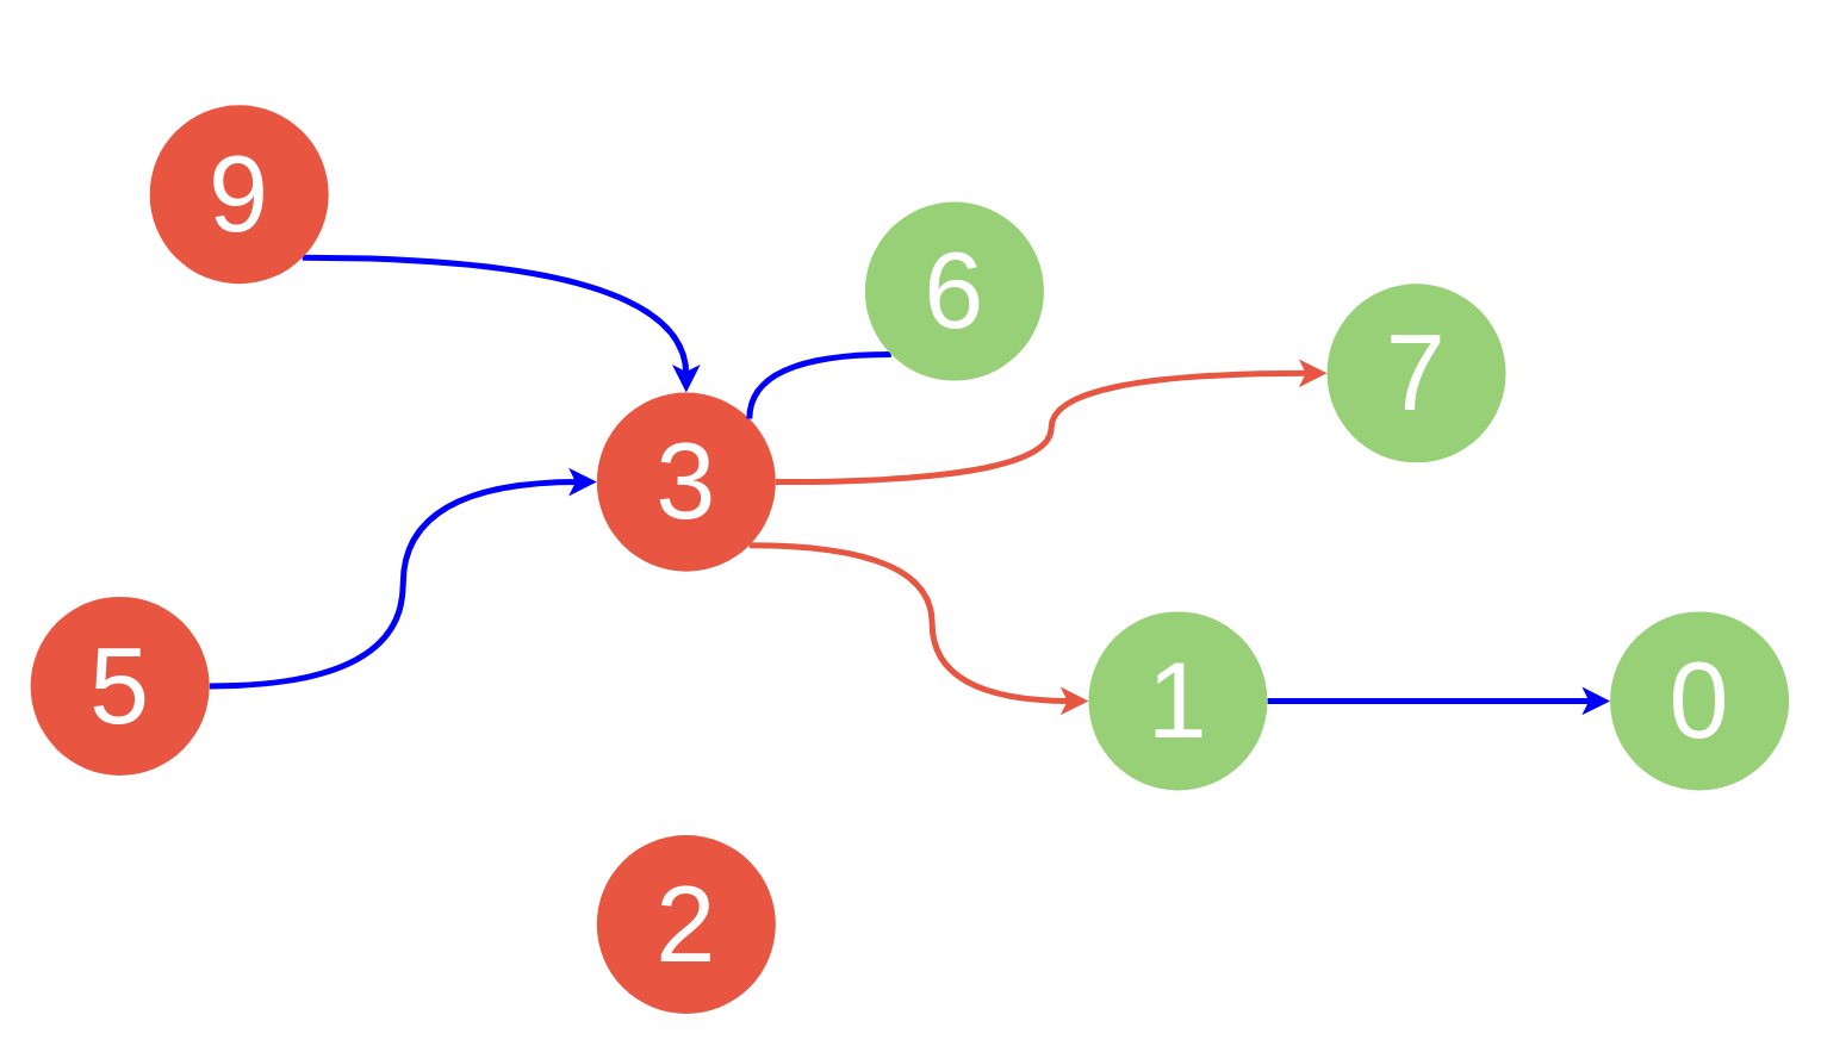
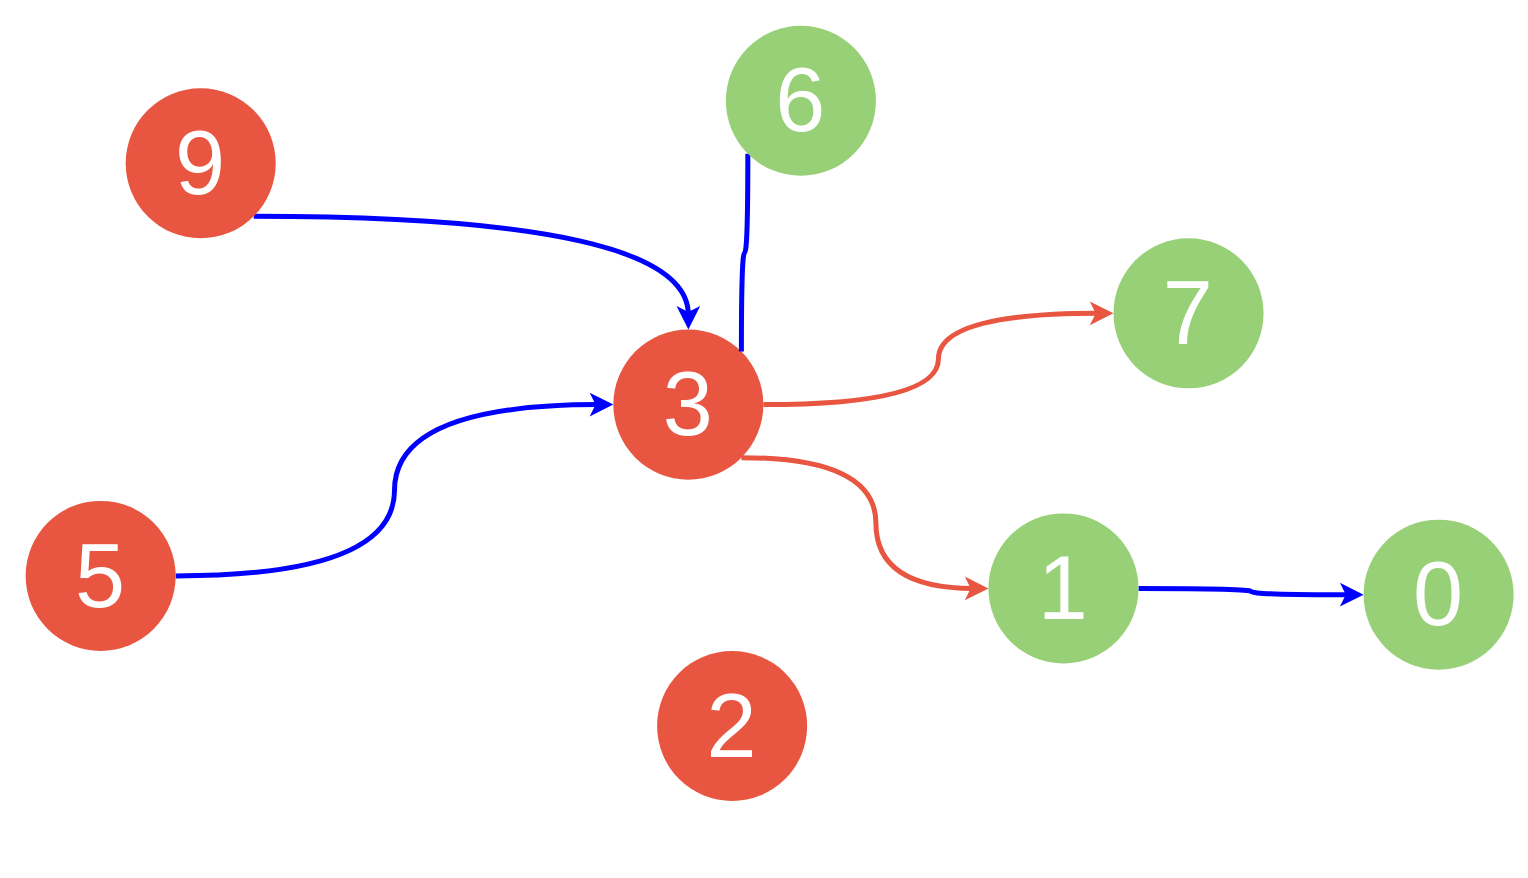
  <mxCell id="0" />
  <mxCell id="1" parent="0" />
  <mxCell id="2" style="edgeStyle=orthogonalEdgeStyle;curved=1;rounded=0;orthogonalLoop=1;jettySize=auto;html=1;entryX=0;entryY=0.5;entryDx=0;entryDy=0;strokeWidth=4;strokeColor=#E85642;" edge="1" parent="1" source="4" target="5"><mxGeometry relative="1" as="geometry" /></mxCell>
  <mxCell id="3" style="edgeStyle=orthogonalEdgeStyle;curved=1;rounded=0;orthogonalLoop=1;jettySize=auto;html=1;exitX=1;exitY=1;exitDx=0;exitDy=0;entryX=0;entryY=0.5;entryDx=0;entryDy=0;strokeWidth=4;strokeColor=#E85642;" edge="1" parent="1" source="4" target="13"><mxGeometry relative="1" as="geometry" /></mxCell>
- <mxCell id="4" value="&lt;font style=&quot;font-size: 72px&quot;&gt;3&lt;/font&gt;" style="ellipse;whiteSpace=wrap;html=1;shadow=0;fontFamily=Helvetica;fontSize=20;fontColor=#FFFFFF;align=center;strokeWidth=3;fillColor=#E85642;strokeColor=none;" parent="1" vertex="1"><mxGeometry x="400" y="263" width="120" height="120" as="geometry" /></mxCell>
+ <mxCell id="4" value="&lt;font style=&quot;font-size: 72px&quot;&gt;3&lt;/font&gt;" style="ellipse;whiteSpace=wrap;html=1;shadow=0;fontFamily=Helvetica;fontSize=20;fontColor=#FFFFFF;align=center;strokeWidth=3;fillColor=#E85642;strokeColor=none;" parent="1" vertex="1"><mxGeometry x="490" y="263" width="120" height="120" as="geometry" /></mxCell>
  <mxCell id="5" value="&lt;font style=&quot;font-size: 72px&quot;&gt;7&lt;/font&gt;" style="ellipse;whiteSpace=wrap;html=1;shadow=0;fontFamily=Helvetica;fontSize=20;fontColor=#FFFFFF;align=center;strokeWidth=3;strokeColor=none;fillColor=#97D077;" parent="1" vertex="1"><mxGeometry x="890" y="190" width="120" height="120" as="geometry" /></mxCell>
  <mxCell id="6" style="edgeStyle=orthogonalEdgeStyle;curved=1;rounded=0;orthogonalLoop=1;jettySize=auto;html=1;exitX=0;exitY=1;exitDx=0;exitDy=0;entryX=1;entryY=0;entryDx=0;entryDy=0;strokeWidth=4;strokeColor=#0000FF;endArrow=none;" edge="1" parent="1" source="7" target="4"><mxGeometry relative="1" as="geometry" /></mxCell>
- <mxCell id="7" value="&lt;font style=&quot;font-size: 72px&quot;&gt;6&lt;/font&gt;" style="ellipse;whiteSpace=wrap;html=1;shadow=0;fontFamily=Helvetica;fontSize=20;fontColor=#FFFFFF;align=center;strokeWidth=3;strokeColor=none;fillColor=#97D077;" vertex="1" parent="1"><mxGeometry x="580" y="135" width="120" height="120" as="geometry" /></mxCell>
+ <mxCell id="7" value="&lt;font style=&quot;font-size: 72px&quot;&gt;6&lt;/font&gt;" style="ellipse;whiteSpace=wrap;html=1;shadow=0;fontFamily=Helvetica;fontSize=20;fontColor=#FFFFFF;align=center;strokeWidth=3;strokeColor=none;fillColor=#97D077;" vertex="1" parent="1"><mxGeometry x="580" y="20" width="120" height="120" as="geometry" /></mxCell>
  <mxCell id="8" style="edgeStyle=orthogonalEdgeStyle;curved=1;rounded=0;orthogonalLoop=1;jettySize=auto;html=1;exitX=1;exitY=1;exitDx=0;exitDy=0;entryX=0.5;entryY=0;entryDx=0;entryDy=0;strokeWidth=4;strokeColor=#0000FF;" edge="1" parent="1" source="9" target="4"><mxGeometry relative="1" as="geometry" /></mxCell>
  <mxCell id="9" value="&lt;font style=&quot;font-size: 72px&quot;&gt;9&lt;/font&gt;" style="ellipse;whiteSpace=wrap;html=1;shadow=0;fontFamily=Helvetica;fontSize=20;fontColor=#FFFFFF;align=center;strokeWidth=3;fillColor=#E85642;strokeColor=none;" vertex="1" parent="1"><mxGeometry x="100" y="70" width="120" height="120" as="geometry" /></mxCell>
  <mxCell id="10" style="edgeStyle=orthogonalEdgeStyle;curved=1;rounded=0;orthogonalLoop=1;jettySize=auto;html=1;exitX=1;exitY=0.5;exitDx=0;exitDy=0;entryX=0;entryY=0.5;entryDx=0;entryDy=0;strokeWidth=4;strokeColor=#0000FF;" edge="1" parent="1" source="11" target="4"><mxGeometry relative="1" as="geometry" /></mxCell>
  <mxCell id="11" value="&lt;font style=&quot;font-size: 72px&quot;&gt;5&lt;/font&gt;" style="ellipse;whiteSpace=wrap;html=1;shadow=0;fontFamily=Helvetica;fontSize=20;fontColor=#FFFFFF;align=center;strokeWidth=3;fillColor=#E85642;strokeColor=none;" vertex="1" parent="1"><mxGeometry x="20" y="400" width="120" height="120" as="geometry" /></mxCell>
  <mxCell id="12" style="edgeStyle=orthogonalEdgeStyle;curved=1;rounded=0;orthogonalLoop=1;jettySize=auto;html=1;exitX=1;exitY=0.5;exitDx=0;exitDy=0;entryX=0;entryY=0.5;entryDx=0;entryDy=0;strokeWidth=4;strokeColor=#0000FF;" edge="1" parent="1" source="13" target="14"><mxGeometry relative="1" as="geometry" /></mxCell>
- <mxCell id="13" value="&lt;font style=&quot;font-size: 72px&quot;&gt;1&lt;/font&gt;" style="ellipse;whiteSpace=wrap;html=1;shadow=0;fontFamily=Helvetica;fontSize=20;fontColor=#FFFFFF;align=center;strokeWidth=3;strokeColor=none;fillColor=#97D077;" vertex="1" parent="1"><mxGeometry x="730" y="410" width="120" height="120" as="geometry" /></mxCell>
- <mxCell id="14" value="&lt;font style=&quot;font-size: 72px&quot;&gt;0&lt;/font&gt;" style="ellipse;whiteSpace=wrap;html=1;shadow=0;fontFamily=Helvetica;fontSize=20;fontColor=#FFFFFF;align=center;strokeWidth=3;strokeColor=none;fillColor=#97D077;" vertex="1" parent="1"><mxGeometry x="1080" y="410" width="120" height="120" as="geometry" /></mxCell>
- <mxCell id="15" value="&lt;font style=&quot;font-size: 72px&quot;&gt;2&lt;/font&gt;" style="ellipse;whiteSpace=wrap;html=1;shadow=0;fontFamily=Helvetica;fontSize=20;fontColor=#FFFFFF;align=center;strokeWidth=3;fillColor=#E85642;strokeColor=none;" vertex="1" parent="1"><mxGeometry x="400" y="560" width="120" height="120" as="geometry" /></mxCell>
+ <mxCell id="13" value="&lt;font style=&quot;font-size: 72px&quot;&gt;1&lt;/font&gt;" style="ellipse;whiteSpace=wrap;html=1;shadow=0;fontFamily=Helvetica;fontSize=20;fontColor=#FFFFFF;align=center;strokeWidth=3;strokeColor=none;fillColor=#97D077;" vertex="1" parent="1"><mxGeometry x="790" y="410" width="120" height="120" as="geometry" /></mxCell>
+ <mxCell id="14" value="&lt;font style=&quot;font-size: 72px&quot;&gt;0&lt;/font&gt;" style="ellipse;whiteSpace=wrap;html=1;shadow=0;fontFamily=Helvetica;fontSize=20;fontColor=#FFFFFF;align=center;strokeWidth=3;strokeColor=none;fillColor=#97D077;" vertex="1" parent="1"><mxGeometry x="1090" y="415" width="120" height="120" as="geometry" /></mxCell>
+ <mxCell id="15" value="&lt;font style=&quot;font-size: 72px&quot;&gt;2&lt;/font&gt;" style="ellipse;whiteSpace=wrap;html=1;shadow=0;fontFamily=Helvetica;fontSize=20;fontColor=#FFFFFF;align=center;strokeWidth=3;fillColor=#E85642;strokeColor=none;" vertex="1" parent="1"><mxGeometry x="525" y="520" width="120" height="120" as="geometry" /></mxCell>
